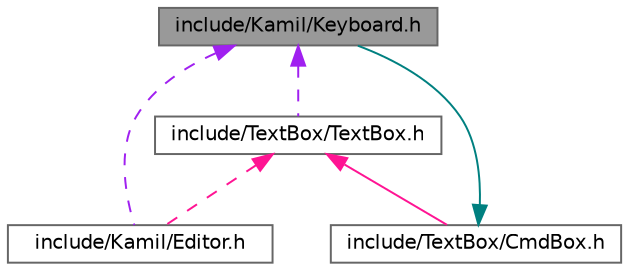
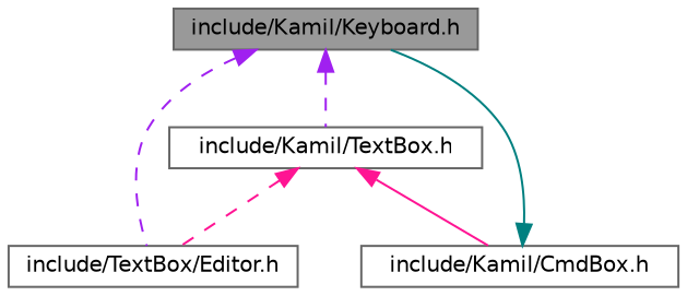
  digraph {
    node [color=grey40 fillcolor=white fontname=Helvetica fontsize=10 shape=box style=filled]
    edge [color=purple dir=back fontname=Helvetica fontsize=10 labelfontname=Helvetica labelfontsize=10 style=dashed]
    n1 [color=gray40 fillcolor=grey60 fontcolor=black height=0.2 label="include/Kamil/Keyboard.h" width=0.4]
-   n2 [height=0.2 label="include/Kamil/Editor.h" width=0.4]
-   n3 [height=0.2 label="include/TextBox/TextBox.h" width=0.4]
-   n4 [height=0.2 label="include/TextBox/CmdBox.h" width=0.4]
+   n2 [height=0.2 label="include/TextBox/Editor.h" width=0.4]
+   n3 [height=0.2 label="include/Kamil/TextBox.h" width=0.4]
+   n4 [height=0.2 label="include/Kamil/CmdBox.h" width=0.4]
    n1 -> n2
    n1 -> n3
    n3 -> n2 [color=deeppink]
    n3 -> n4 [color=deeppink style=solid]
    n4 -> n1 [color=teal style=solid]
  }
